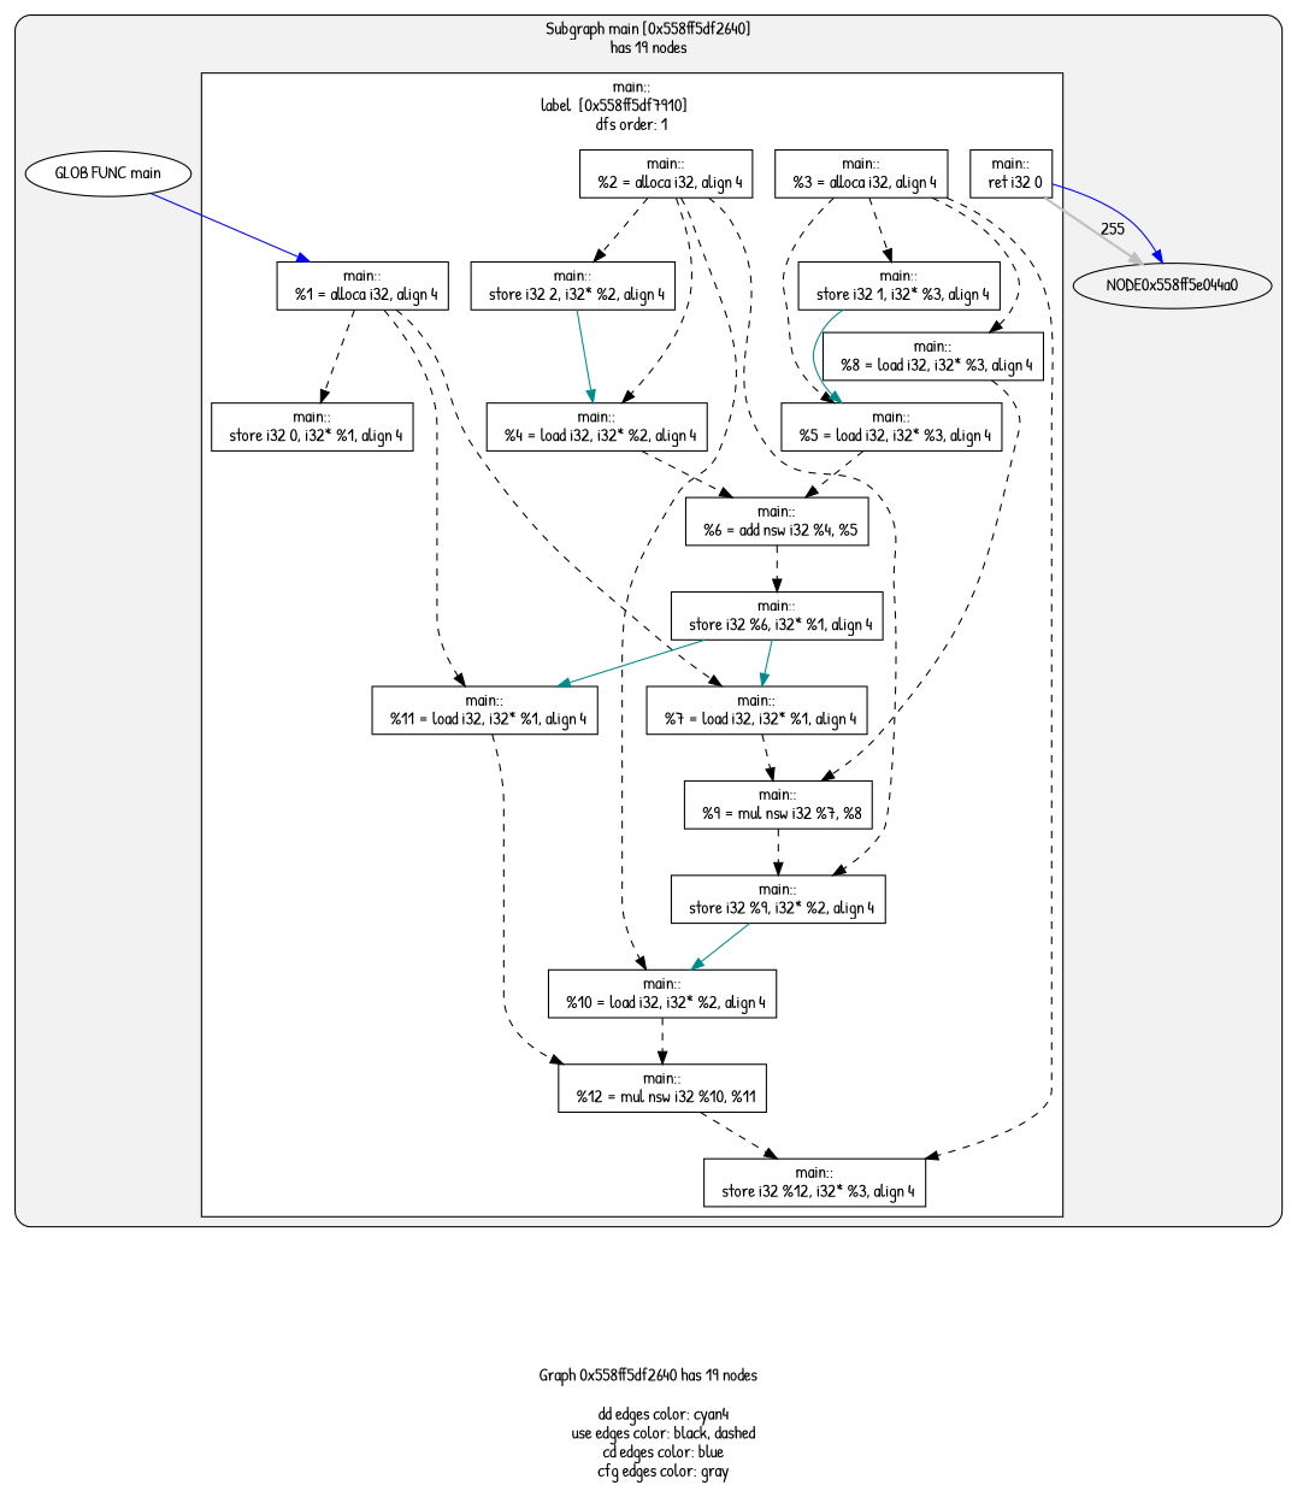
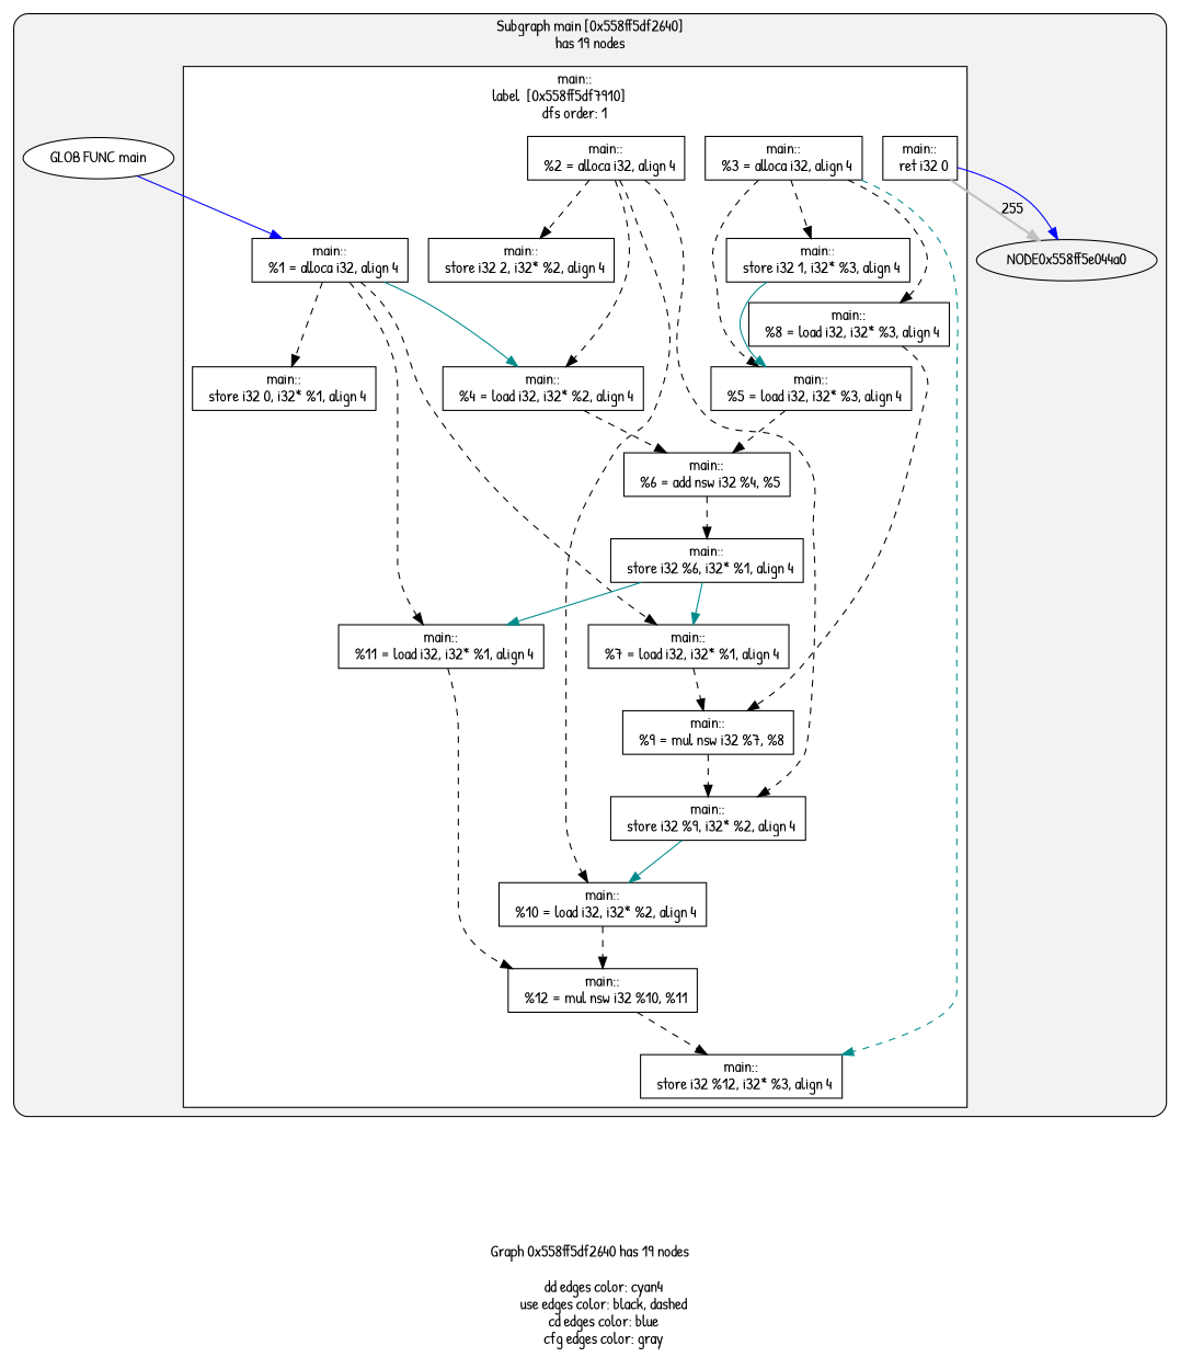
  digraph {
    compound=true
    fontname="Patrick Hand"
    label="Graph 0x558ff5df2640 has 19 nodes\n\n	dd edges color: cyan4\n	use edges color: black, dashed\n	cd edges color: blue\n	cfg edges color: gray"
    node [fillcolor=white fontname="Patrick Hand" shape=rect style=filled]
    edge [color=black fontname="Patrick Hand" rank=max style=dashed]
    n1 [label="main::\n  %1 = alloca i32, align 4"]
    n2 [label="main::\n  %2 = alloca i32, align 4"]
    n3 [label="main::\n  %3 = alloca i32, align 4"]
    n4 [label="main::\n  store i32 0, i32* %1, align 4"]
    n5 [label="main::\n  store i32 2, i32* %2, align 4"]
    n6 [label="main::\n  store i32 1, i32* %3, align 4"]
    n7 [label="main::\n  %4 = load i32, i32* %2, align 4"]
    n8 [label="main::\n  %5 = load i32, i32* %3, align 4"]
    n9 [label="main::\n  %6 = add nsw i32 %4, %5"]
    n10 [label="main::\n  store i32 %6, i32* %1, align 4"]
    n11 [label="main::\n  %7 = load i32, i32* %1, align 4"]
    n12 [label="main::\n  %8 = load i32, i32* %3, align 4"]
    n13 [label="main::\n  %9 = mul nsw i32 %7, %8"]
    n14 [label="main::\n  store i32 %9, i32* %2, align 4"]
    n15 [label="main::\n  %10 = load i32, i32* %2, align 4"]
    n16 [label="main::\n  %11 = load i32, i32* %1, align 4"]
    n17 [label="main::\n  %12 = mul nsw i32 %10, %11"]
    n18 [label="main::\n  store i32 %12, i32* %3, align 4"]
    n19 [label="main::\n  ret i32 0"]
    NODE0x558ff5e044a0 [fillcolor="" shape="" style=""]
    n21 [label="GLOB FUNC main" shape=""]
    subgraph cluster_1 {
      fillcolor=gray95
      label="Subgraph main [0x558ff5df2640]\nhas 19 nodes\n"
      style="filled, rounded"
      NODE0x558ff5e044a0
      n21
      subgraph cluster_2 {
        fillcolor=white
        label="main::\nlabel  [0x558ff5df7910]		\ndfs order: 1"
        style=filled
        n1
        n2
        n3
        n4
        n5
        n6
        n7
        n8
        n9
        n10
        n11
        n12
        n13
        n14
        n15
        n16
        n17
        n18
        n19
      }
    }
    n1 -> n4
    n1 -> n11
    n1 -> n16
    n2 -> n5
    n2 -> n7
    n2 -> n14
    n2 -> n15
    n3 -> n6
    n3 -> n8
    n3 -> n12
-   n3 -> n18
-   n5 -> n7 [color=cyan4 style=""]
+   n3 -> n18 [color=cyan4]
+   n1 -> n7 [color=cyan4 style=""]
    n6 -> n8 [color=cyan4 style=""]
    n7 -> n9
    n8 -> n9
    n9 -> n10
    n10 -> n11 [color=cyan4 style=""]
    n10 -> n16 [color=cyan4 style=""]
    n11 -> n13
    n12 -> n13
    n13 -> n14
    n14 -> n15 [color=cyan4 style=""]
    n15 -> n17
    n16 -> n17
    n17 -> n18
    n19 -> NODE0x558ff5e044a0 [color=gray label=255 penwidth=2 rank="" style=""]
    n19 -> NODE0x558ff5e044a0 [color=blue rank="" style=""]
    n21 -> n1 [color=blue rank="" style=""]
  }
